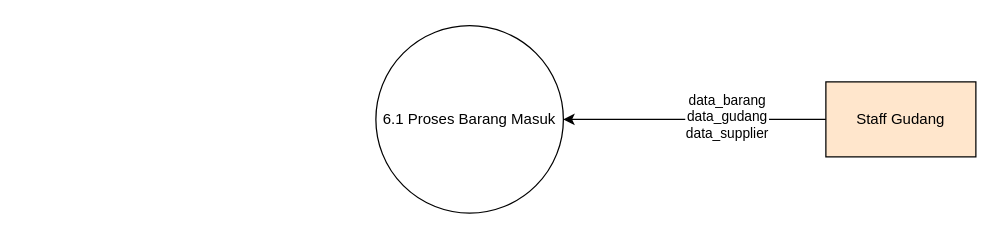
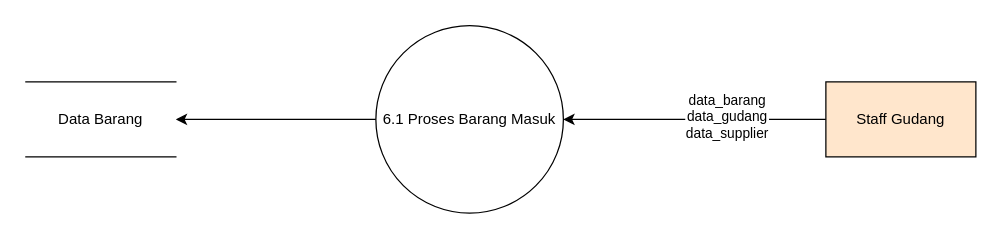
  <mxCell id="0" />
  <mxCell id="1" parent="0" />
  <mxCell id="2" style="edgeStyle=orthogonalEdgeStyle;rounded=0;orthogonalLoop=1;jettySize=auto;html=1;exitX=0;exitY=0.5;exitDx=0;exitDy=0;entryX=1;entryY=0.5;entryDx=0;entryDy=0;" parent="1" source="4" target="7" edge="1"><mxGeometry relative="1" as="geometry" /></mxCell>
  <mxCell id="3" value="&lt;div&gt;data_barang&lt;/div&gt;&lt;div&gt;data_gudang&lt;/div&gt;&lt;div&gt;data_supplier&lt;br&gt;&lt;/div&gt;" style="edgeLabel;html=1;align=center;verticalAlign=middle;resizable=0;points=[];" parent="2" vertex="1" connectable="0"><mxGeometry x="-0.241" y="-3" relative="1" as="geometry"><mxPoint as="offset" /></mxGeometry></mxCell>
  <mxCell id="4" value="Staff Gudang" style="rounded=0;whiteSpace=wrap;html=1;fillColor=#ffe6cc;" parent="1" vertex="1"><mxGeometry x="660" y="65" width="120" height="60" as="geometry" /></mxCell>
+ <mxCell id="5" value="Data Barang" style="shape=partialRectangle;whiteSpace=wrap;html=1;left=0;right=0;fillColor=none;" parent="1" vertex="1"><mxGeometry x="20" y="65" width="120" height="60" as="geometry" /></mxCell>
+ <mxCell id="6" style="edgeStyle=orthogonalEdgeStyle;rounded=0;orthogonalLoop=1;jettySize=auto;html=1;exitX=0;exitY=0.5;exitDx=0;exitDy=0;entryX=1;entryY=0.5;entryDx=0;entryDy=0;" parent="1" source="7" target="5" edge="1"><mxGeometry relative="1" as="geometry" /></mxCell>
  <mxCell id="7" value="6.1 Proses Barang Masuk" style="ellipse;whiteSpace=wrap;html=1;aspect=fixed;" parent="1" vertex="1"><mxGeometry x="300" y="20" width="150" height="150" as="geometry" /></mxCell>
